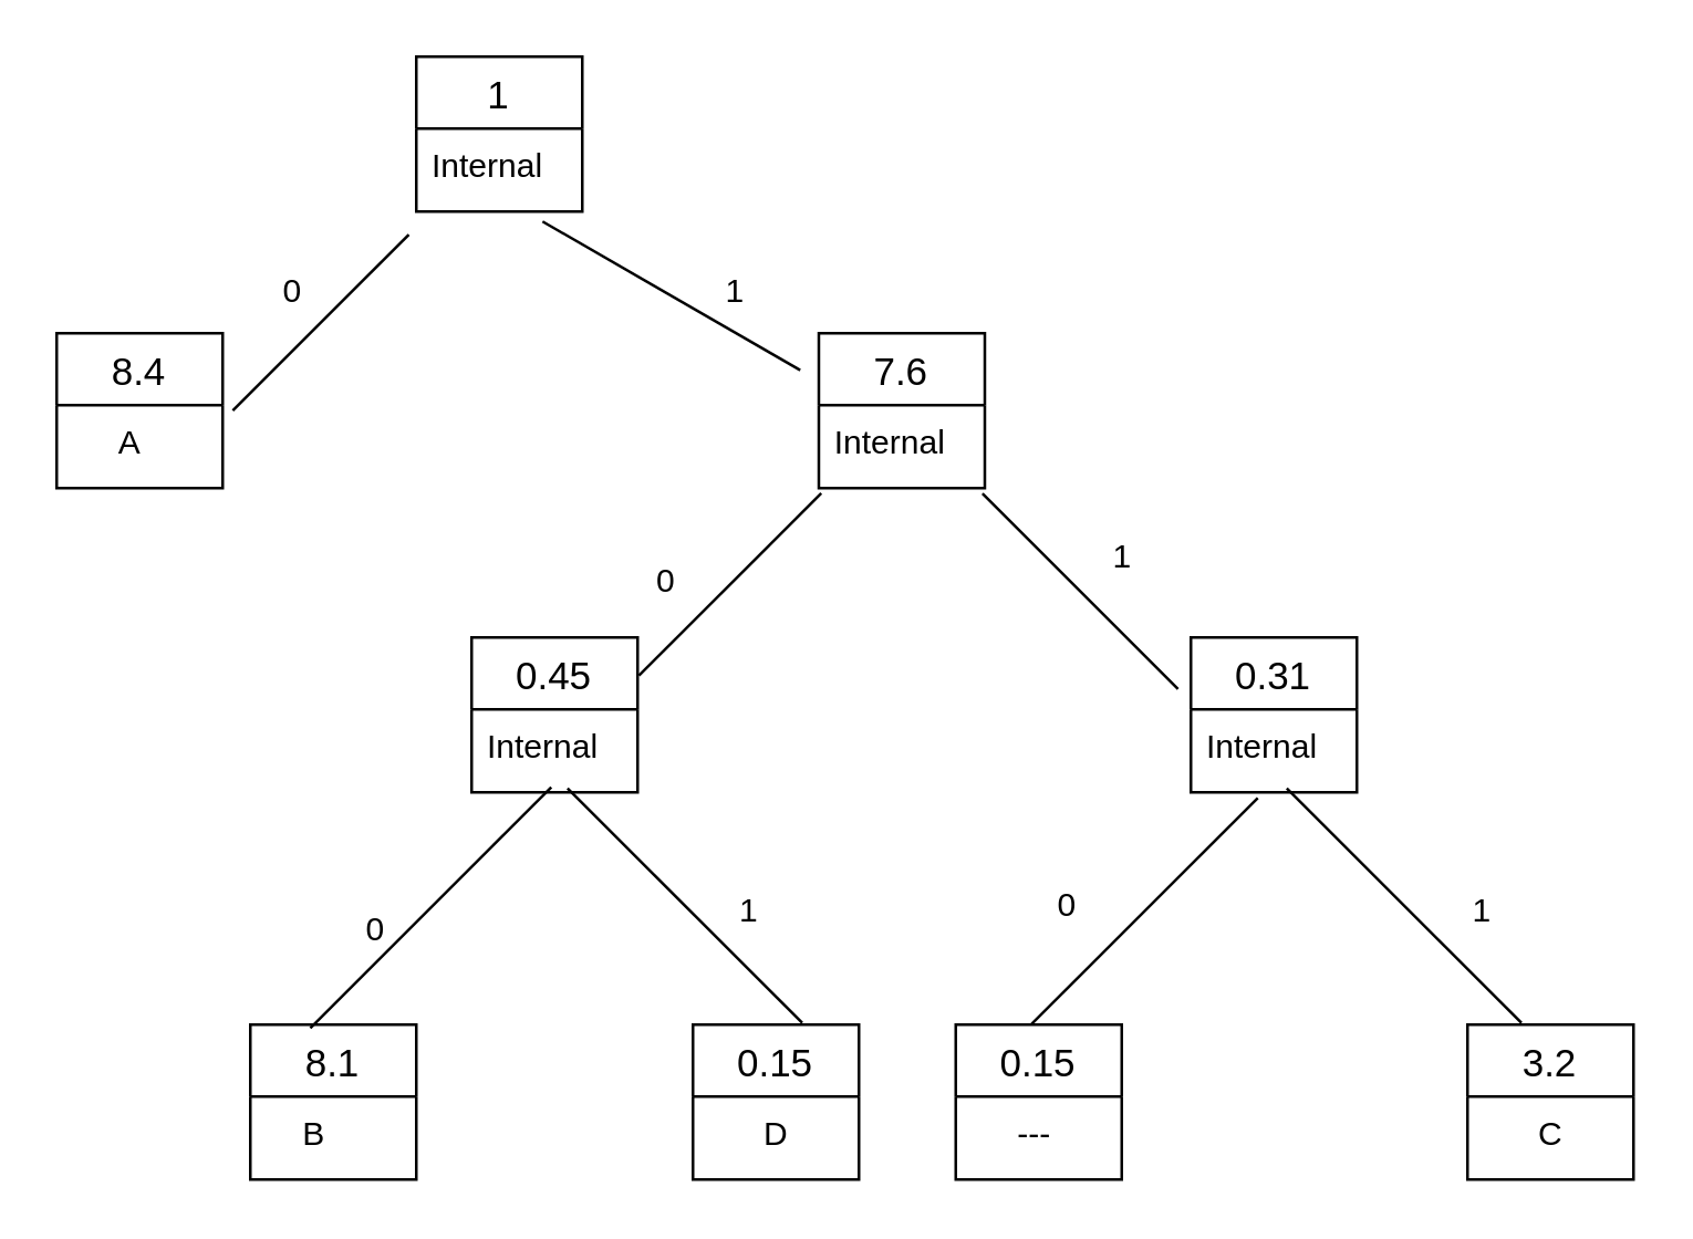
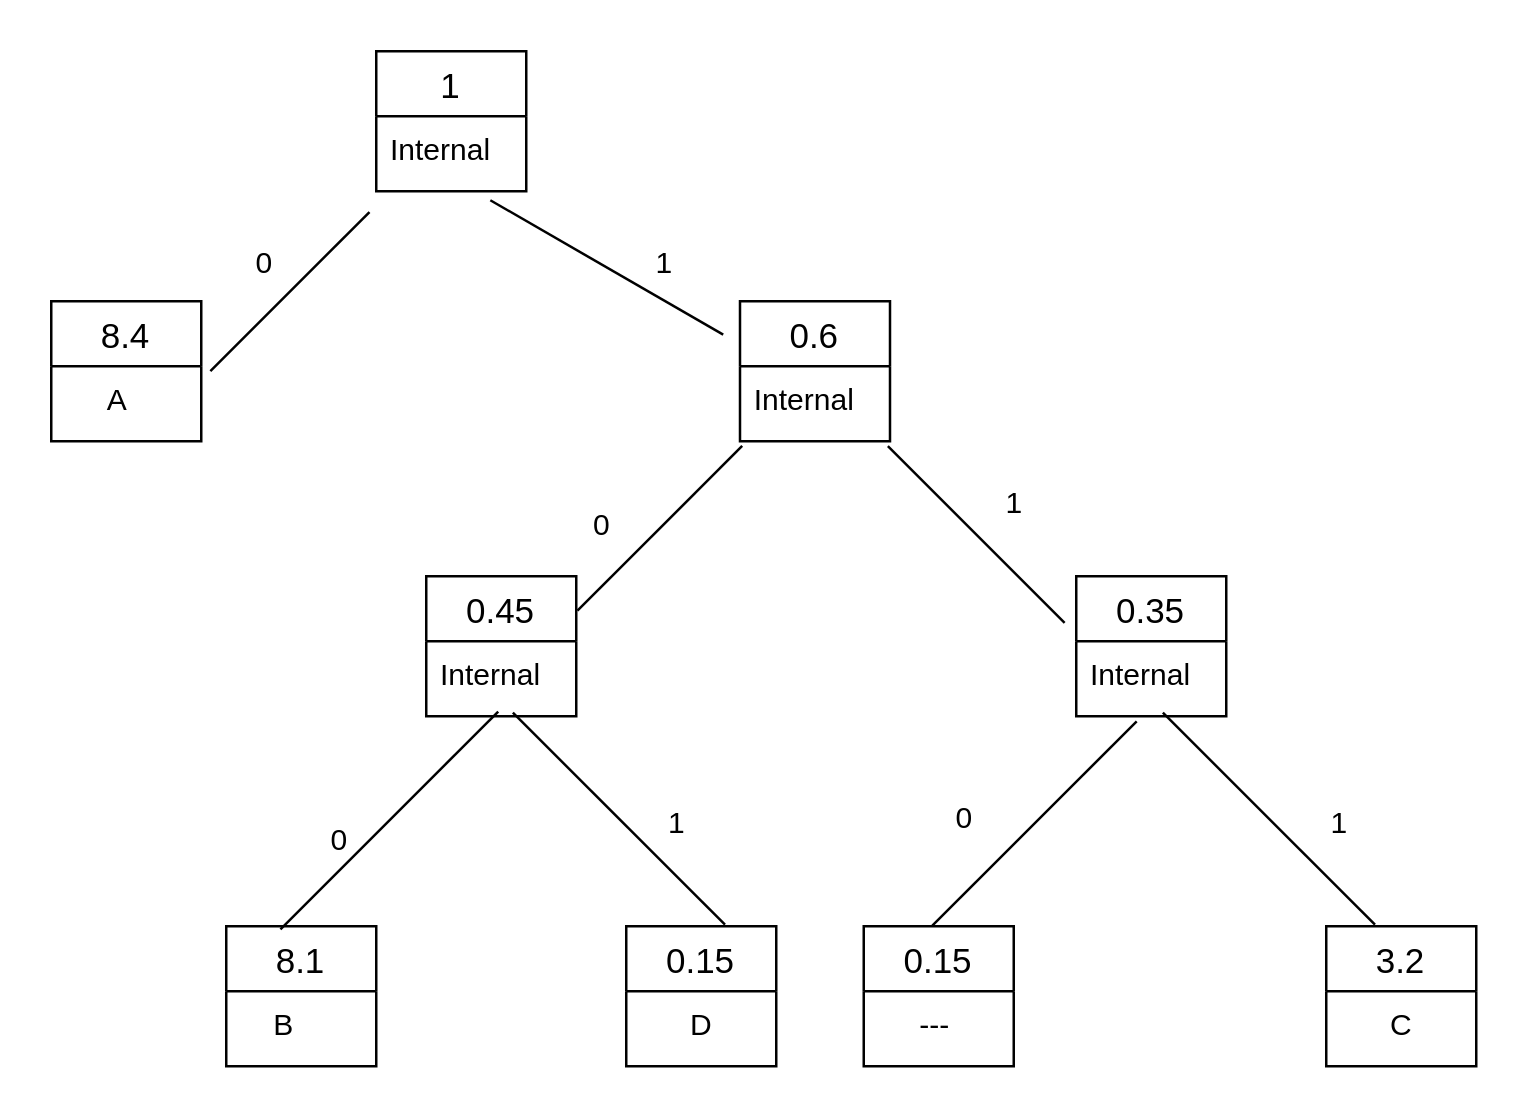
  <mxCell id="0" />
  <mxCell id="1" parent="0" />
  <mxCell id="2" value="1" style="swimlane;fontStyle=0;childLayout=stackLayout;horizontal=1;startSize=26;horizontalStack=0;resizeParent=1;resizeParentMax=0;resizeLast=0;collapsible=1;marginBottom=0;align=center;fontSize=14;" parent="1" vertex="1"><mxGeometry x="150" y="20" width="60" height="56" as="geometry" /></mxCell>
  <mxCell id="3" value="Internal" style="text;strokeColor=none;fillColor=none;spacingLeft=4;spacingRight=4;overflow=hidden;rotatable=0;points=[[0,0.5],[1,0.5]];portConstraint=eastwest;fontSize=12;" parent="2" vertex="1"><mxGeometry y="26" width="60" height="30" as="geometry" /></mxCell>
  <mxCell id="4" value="8.4" style="swimlane;fontStyle=0;childLayout=stackLayout;horizontal=1;startSize=26;horizontalStack=0;resizeParent=1;resizeParentMax=0;resizeLast=0;collapsible=1;marginBottom=0;align=center;fontSize=14;" parent="1" vertex="1"><mxGeometry x="20" y="120" width="60" height="56" as="geometry" /></mxCell>
  <mxCell id="5" value="     A" style="text;strokeColor=none;fillColor=none;spacingLeft=4;spacingRight=4;overflow=hidden;rotatable=0;points=[[0,0.5],[1,0.5]];portConstraint=eastwest;fontSize=12;" parent="4" vertex="1"><mxGeometry y="26" width="60" height="30" as="geometry" /></mxCell>
- <mxCell id="6" value="7.6" style="swimlane;fontStyle=0;childLayout=stackLayout;horizontal=1;startSize=26;horizontalStack=0;resizeParent=1;resizeParentMax=0;resizeLast=0;collapsible=1;marginBottom=0;align=center;fontSize=14;" parent="1" vertex="1"><mxGeometry x="295.5" y="120" width="60" height="56" as="geometry" /></mxCell>
+ <mxCell id="6" value="0.6" style="swimlane;fontStyle=0;childLayout=stackLayout;horizontal=1;startSize=26;horizontalStack=0;resizeParent=1;resizeParentMax=0;resizeLast=0;collapsible=1;marginBottom=0;align=center;fontSize=14;" parent="1" vertex="1"><mxGeometry x="295.5" y="120" width="60" height="56" as="geometry" /></mxCell>
  <mxCell id="7" value="Internal " style="text;strokeColor=none;fillColor=none;spacingLeft=4;spacingRight=4;overflow=hidden;rotatable=0;points=[[0,0.5],[1,0.5]];portConstraint=eastwest;fontSize=12;" parent="6" vertex="1"><mxGeometry y="26" width="60" height="30" as="geometry" /></mxCell>
  <mxCell id="8" value="0.45" style="swimlane;fontStyle=0;childLayout=stackLayout;horizontal=1;startSize=26;horizontalStack=0;resizeParent=1;resizeParentMax=0;resizeLast=0;collapsible=1;marginBottom=0;align=center;fontSize=14;" parent="1" vertex="1"><mxGeometry x="170" y="230" width="60" height="56" as="geometry" /></mxCell>
  <mxCell id="9" value="Internal " style="text;strokeColor=none;fillColor=none;spacingLeft=4;spacingRight=4;overflow=hidden;rotatable=0;points=[[0,0.5],[1,0.5]];portConstraint=eastwest;fontSize=12;" parent="8" vertex="1"><mxGeometry y="26" width="60" height="30" as="geometry" /></mxCell>
- <mxCell id="10" value="0.31" style="swimlane;fontStyle=0;childLayout=stackLayout;horizontal=1;startSize=26;horizontalStack=0;resizeParent=1;resizeParentMax=0;resizeLast=0;collapsible=1;marginBottom=0;align=center;fontSize=14;" parent="1" vertex="1"><mxGeometry x="430" y="230" width="60" height="56" as="geometry" /></mxCell>
+ <mxCell id="10" value="0.35" style="swimlane;fontStyle=0;childLayout=stackLayout;horizontal=1;startSize=26;horizontalStack=0;resizeParent=1;resizeParentMax=0;resizeLast=0;collapsible=1;marginBottom=0;align=center;fontSize=14;" parent="1" vertex="1"><mxGeometry x="430" y="230" width="60" height="56" as="geometry" /></mxCell>
  <mxCell id="11" value="Internal " style="text;strokeColor=none;fillColor=none;spacingLeft=4;spacingRight=4;overflow=hidden;rotatable=0;points=[[0,0.5],[1,0.5]];portConstraint=eastwest;fontSize=12;" parent="10" vertex="1"><mxGeometry y="26" width="60" height="30" as="geometry" /></mxCell>
  <mxCell id="12" value="8.1" style="swimlane;fontStyle=0;childLayout=stackLayout;horizontal=1;startSize=26;horizontalStack=0;resizeParent=1;resizeParentMax=0;resizeLast=0;collapsible=1;marginBottom=0;align=center;fontSize=14;" parent="1" vertex="1"><mxGeometry x="90" y="370" width="60" height="56" as="geometry" /></mxCell>
  <mxCell id="13" value="    B" style="text;strokeColor=none;fillColor=none;spacingLeft=4;spacingRight=4;overflow=hidden;rotatable=0;points=[[0,0.5],[1,0.5]];portConstraint=eastwest;fontSize=12;" parent="12" vertex="1"><mxGeometry y="26" width="60" height="30" as="geometry" /></mxCell>
  <mxCell id="14" value="0.15" style="swimlane;fontStyle=0;childLayout=stackLayout;horizontal=1;startSize=26;horizontalStack=0;resizeParent=1;resizeParentMax=0;resizeLast=0;collapsible=1;marginBottom=0;align=center;fontSize=14;" parent="1" vertex="1"><mxGeometry x="250" y="370" width="60" height="56" as="geometry" /></mxCell>
  <mxCell id="15" value="      D" style="text;strokeColor=none;fillColor=none;spacingLeft=4;spacingRight=4;overflow=hidden;rotatable=0;points=[[0,0.5],[1,0.5]];portConstraint=eastwest;fontSize=12;" parent="14" vertex="1"><mxGeometry y="26" width="60" height="30" as="geometry" /></mxCell>
  <mxCell id="16" value="0.15" style="swimlane;fontStyle=0;childLayout=stackLayout;horizontal=1;startSize=26;horizontalStack=0;resizeParent=1;resizeParentMax=0;resizeLast=0;collapsible=1;marginBottom=0;align=center;fontSize=14;" parent="1" vertex="1"><mxGeometry x="345" y="370" width="60" height="56" as="geometry" /></mxCell>
  <mxCell id="17" value="     ---" style="text;strokeColor=none;fillColor=none;spacingLeft=4;spacingRight=4;overflow=hidden;rotatable=0;points=[[0,0.5],[1,0.5]];portConstraint=eastwest;fontSize=12;" parent="16" vertex="1"><mxGeometry y="26" width="60" height="30" as="geometry" /></mxCell>
  <mxCell id="18" value="3.2" style="swimlane;fontStyle=0;childLayout=stackLayout;horizontal=1;startSize=26;horizontalStack=0;resizeParent=1;resizeParentMax=0;resizeLast=0;collapsible=1;marginBottom=0;align=center;fontSize=14;" parent="1" vertex="1"><mxGeometry x="530" y="370" width="60" height="56" as="geometry" /></mxCell>
  <mxCell id="19" value="      C" style="text;strokeColor=none;fillColor=none;spacingLeft=4;spacingRight=4;overflow=hidden;rotatable=0;points=[[0,0.5],[1,0.5]];portConstraint=eastwest;fontSize=12;" parent="18" vertex="1"><mxGeometry y="26" width="60" height="30" as="geometry" /></mxCell>
  <mxCell id="20" value="" style="line;strokeWidth=1;html=1;rotation=-45;" parent="1" vertex="1"><mxGeometry x="216.83" y="205.84" width="93.2" height="10" as="geometry" /></mxCell>
  <mxCell id="21" value="" style="line;strokeWidth=1;html=1;rotation=-45;" parent="1" vertex="1"><mxGeometry x="93.63" y="320.61" width="123.2" height="14.16" as="geometry" /></mxCell>
  <mxCell id="22" value="" style="line;strokeWidth=1;html=1;rotation=-45;" parent="1" vertex="1"><mxGeometry x="355.5" y="323.9" width="115.61" height="10" as="geometry" /></mxCell>
  <mxCell id="23" value="" style="line;strokeWidth=1;html=1;rotation=45;" parent="1" vertex="1"><mxGeometry x="340" y="160" width="100" height="106.6" as="geometry" /></mxCell>
  <mxCell id="24" value="" style="line;strokeWidth=1;html=1;rotation=45;" parent="1" vertex="1"><mxGeometry x="447.07" y="273.67" width="120" height="106.6" as="geometry" /></mxCell>
  <mxCell id="25" value="" style="line;strokeWidth=1;html=1;rotation=45;" parent="1" vertex="1"><mxGeometry x="187.07" y="273.67" width="120" height="106.6" as="geometry" /></mxCell>
  <mxCell id="26" value="" style="line;strokeWidth=1;html=1;rotation=-60;direction=south;" parent="1" vertex="1"><mxGeometry x="187.02" y="52.71" width="110.37" height="107.55" as="geometry" /></mxCell>
  <mxCell id="27" value="" style="line;strokeWidth=1;html=1;rotation=-45;" parent="1" vertex="1"><mxGeometry x="70.47" y="111.13" width="90" height="10" as="geometry" /></mxCell>
  <mxCell id="28" value="0" style="text;html=1;resizable=0;autosize=1;align=center;verticalAlign=middle;points=[];fillColor=none;strokeColor=none;rounded=0;strokeWidth=1;" parent="1" vertex="1"><mxGeometry x="225" y="195" width="30" height="30" as="geometry" /></mxCell>
  <mxCell id="29" value="0" style="text;html=1;resizable=0;autosize=1;align=center;verticalAlign=middle;points=[];fillColor=none;strokeColor=none;rounded=0;strokeWidth=1;" parent="1" vertex="1"><mxGeometry x="90" y="90" width="30" height="30" as="geometry" /></mxCell>
  <mxCell id="30" value="0" style="text;html=1;resizable=0;autosize=1;align=center;verticalAlign=middle;points=[];fillColor=none;strokeColor=none;rounded=0;strokeWidth=1;" parent="1" vertex="1"><mxGeometry x="120" y="320.61" width="30" height="30" as="geometry" /></mxCell>
  <mxCell id="31" value="0" style="text;html=1;resizable=0;autosize=1;align=center;verticalAlign=middle;points=[];fillColor=none;strokeColor=none;rounded=0;strokeWidth=1;" parent="1" vertex="1"><mxGeometry x="370" y="311.97" width="30" height="30" as="geometry" /></mxCell>
  <mxCell id="32" value="1&lt;span style=&quot;color: rgba(0, 0, 0, 0); font-family: monospace; font-size: 0px; text-align: start;&quot;&gt;%3CmxGraphModel%3E%3Croot%3E%3CmxCell%20id%3D%220%22%2F%3E%3CmxCell%20id%3D%221%22%20parent%3D%220%22%2F%3E%3CmxCell%20id%3D%222%22%20value%3D%220%22%20style%3D%22text%3Bhtml%3D1%3Bresizable%3D0%3Bautosize%3D1%3Balign%3Dcenter%3BverticalAlign%3Dmiddle%3Bpoints%3D%5B%5D%3BfillColor%3Dnone%3BstrokeColor%3Dnone%3Brounded%3D0%3BstrokeWidth%3D1%3B%22%20vertex%3D%221%22%20parent%3D%221%22%3E%3CmxGeometry%20x%3D%22465%22%20y%3D%22-1185%22%20width%3D%2230%22%20height%3D%2230%22%20as%3D%22geometry%22%2F%3E%3C%2FmxCell%3E%3C%2Froot%3E%3C%2FmxGraphModel%3E&lt;/span&gt;" style="text;html=1;resizable=0;autosize=1;align=center;verticalAlign=middle;points=[];fillColor=none;strokeColor=none;rounded=0;strokeWidth=1;" parent="1" vertex="1"><mxGeometry x="250" y="90" width="30" height="30" as="geometry" /></mxCell>
  <mxCell id="33" value="1" style="text;html=1;resizable=0;autosize=1;align=center;verticalAlign=middle;points=[];fillColor=none;strokeColor=none;rounded=0;strokeWidth=1;" parent="1" vertex="1"><mxGeometry x="390" y="185.84" width="30" height="30" as="geometry" /></mxCell>
  <mxCell id="34" value="1" style="text;html=1;resizable=0;autosize=1;align=center;verticalAlign=middle;points=[];fillColor=none;strokeColor=none;rounded=0;strokeWidth=1;" parent="1" vertex="1"><mxGeometry x="255" y="313.9" width="30" height="30" as="geometry" /></mxCell>
  <mxCell id="35" value="1" style="text;html=1;resizable=0;autosize=1;align=center;verticalAlign=middle;points=[];fillColor=none;strokeColor=none;rounded=0;strokeWidth=1;" parent="1" vertex="1"><mxGeometry x="520" y="313.9" width="30" height="30" as="geometry" /></mxCell>
